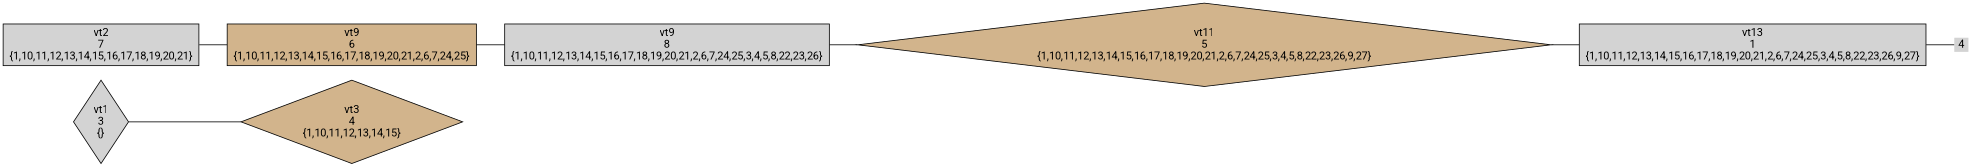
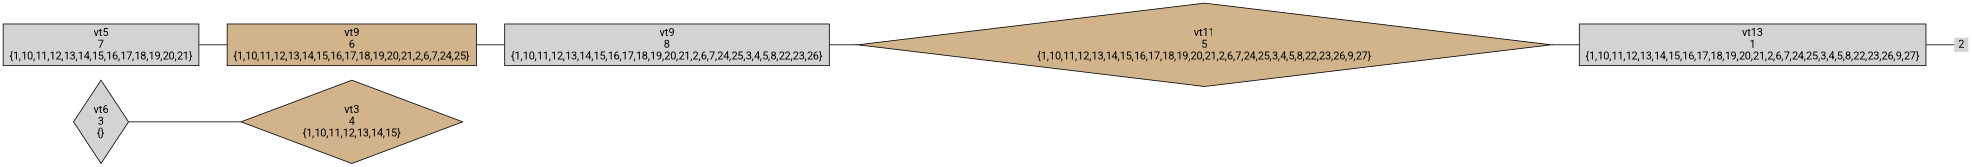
  digraph {
    fontname=Roboto
    rankdir=LR
    node [fillcolor=lightgrey fontname=Roboto shape=box style=filled]
    edge [arrowhead=none fontname=Roboto]
-   n1 [label="vt1\n3\n{}" shape=diamond]
+   n1 [label="vt6\n3\n{}" shape=diamond]
    n2 [fillcolor=tan label="vt3\n4\n{1,10,11,12,13,14,15}" shape=diamond]
-   n3 [label="vt2\n7\n{1,10,11,12,13,14,15,16,17,18,19,20,21}"]
+   n3 [label="vt5\n7\n{1,10,11,12,13,14,15,16,17,18,19,20,21}"]
    n4 [fillcolor=tan label="vt9\n6\n{1,10,11,12,13,14,15,16,17,18,19,20,21,2,6,7,24,25}"]
    n5 [label="vt9\n8\n{1,10,11,12,13,14,15,16,17,18,19,20,21,2,6,7,24,25,3,4,5,8,22,23,26}"]
    n6 [fillcolor=tan label="vt11\n5\n{1,10,11,12,13,14,15,16,17,18,19,20,21,2,6,7,24,25,3,4,5,8,22,23,26,9,27}" shape=diamond]
    n7 [label="vt13\n1\n{1,10,11,12,13,14,15,16,17,18,19,20,21,2,6,7,24,25,3,4,5,8,22,23,26,9,27}"]
-   n8 [fixedsize=true fontsize=14 height=.25 label=4 shape=plaintext width=.25]
+   n8 [fixedsize=true fontsize=14 height=.25 label=2 shape=plaintext width=.25]
    n1 -> n2
    n3 -> n4
    n4 -> n5
    n5 -> n6
    n6 -> n7
    n7 -> n8
  }
